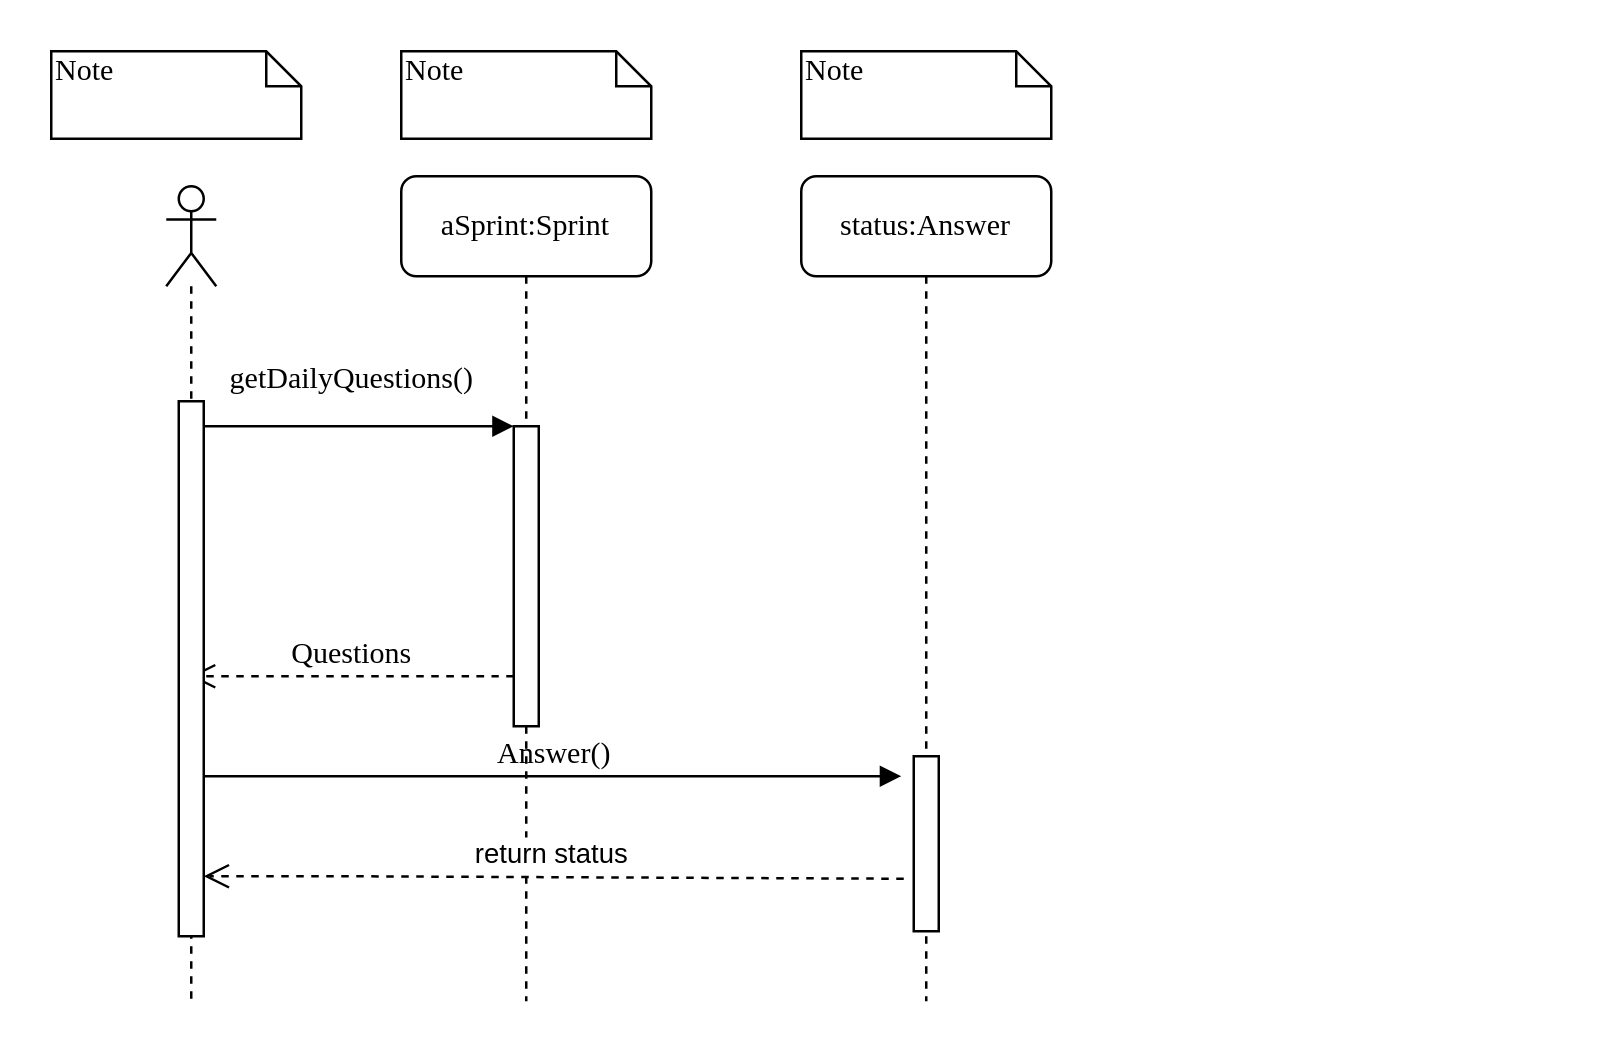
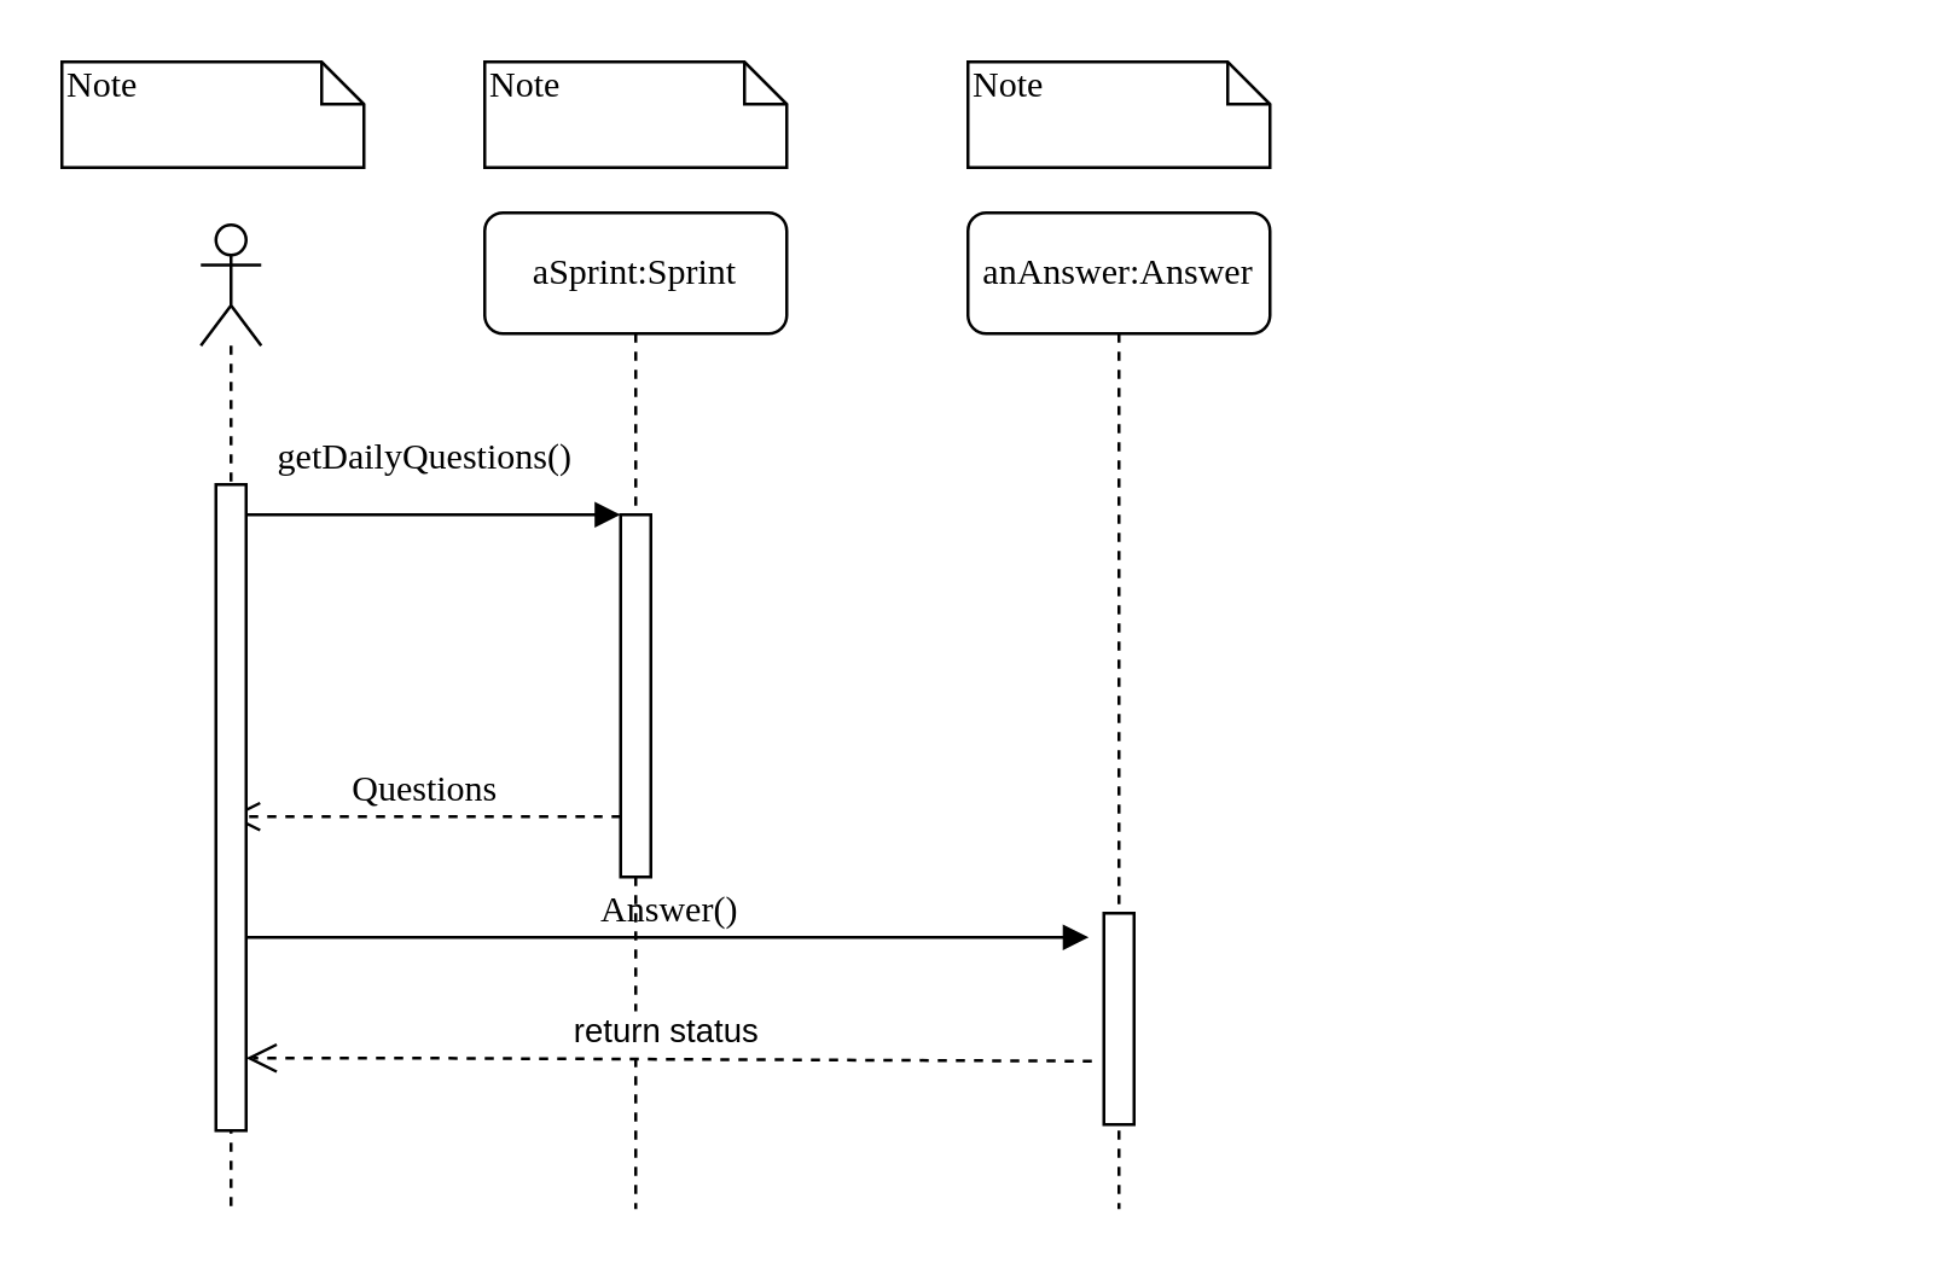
  <mxCell id="0" />
  <mxCell id="1" parent="0" />
  <mxCell id="2" value="aSprint:Sprint" style="shape=umlLifeline;perimeter=lifelinePerimeter;whiteSpace=wrap;html=1;container=1;collapsible=0;recursiveResize=0;outlineConnect=0;rounded=1;shadow=0;comic=0;labelBackgroundColor=none;strokeColor=#000000;strokeWidth=1;fillColor=#FFFFFF;fontFamily=Verdana;fontSize=12;fontColor=#000000;align=center;" vertex="1" parent="1"><mxGeometry x="160" y="70" width="100" height="330" as="geometry" /></mxCell>
  <mxCell id="3" value="" style="html=1;points=[];perimeter=orthogonalPerimeter;rounded=0;shadow=0;comic=0;labelBackgroundColor=none;strokeColor=#000000;strokeWidth=1;fillColor=#FFFFFF;fontFamily=Verdana;fontSize=12;fontColor=#000000;align=center;" vertex="1" parent="2"><mxGeometry x="45" y="100" width="10" height="120" as="geometry" /></mxCell>
- <mxCell id="4" value="status:Answer" style="shape=umlLifeline;perimeter=lifelinePerimeter;whiteSpace=wrap;html=1;container=1;collapsible=0;recursiveResize=0;outlineConnect=0;rounded=1;shadow=0;comic=0;labelBackgroundColor=none;strokeColor=#000000;strokeWidth=1;fillColor=#FFFFFF;fontFamily=Verdana;fontSize=12;fontColor=#000000;align=center;" vertex="1" parent="1"><mxGeometry x="320" y="70" width="100" height="330" as="geometry" /></mxCell>
+ <mxCell id="4" value="anAnswer:Answer" style="shape=umlLifeline;perimeter=lifelinePerimeter;whiteSpace=wrap;html=1;container=1;collapsible=0;recursiveResize=0;outlineConnect=0;rounded=1;shadow=0;comic=0;labelBackgroundColor=none;strokeColor=#000000;strokeWidth=1;fillColor=#FFFFFF;fontFamily=Verdana;fontSize=12;fontColor=#000000;align=center;" vertex="1" parent="1"><mxGeometry x="320" y="70" width="100" height="330" as="geometry" /></mxCell>
  <mxCell id="5" value="" style="html=1;points=[];perimeter=orthogonalPerimeter;rounded=0;shadow=0;comic=0;labelBackgroundColor=none;strokeColor=#000000;strokeWidth=1;fillColor=#FFFFFF;fontFamily=Verdana;fontSize=12;fontColor=#000000;align=center;" vertex="1" parent="4"><mxGeometry x="45" y="232" width="10" height="70" as="geometry" /></mxCell>
  <mxCell id="6" value="Questions" style="html=1;verticalAlign=bottom;endArrow=open;dashed=1;endSize=8;labelBackgroundColor=none;fontFamily=Verdana;fontSize=12;edgeStyle=elbowEdgeStyle;elbow=vertical;" edge="1" parent="1" source="3" target="11"><mxGeometry relative="1" as="geometry"><mxPoint x="570" y="296" as="targetPoint" /><Array as="points"><mxPoint x="190" y="270" /><mxPoint x="140" y="240" /><mxPoint x="620" y="250" /></Array></mxGeometry></mxCell>
  <mxCell id="7" value="&lt;span style=&quot;font-size: 12px&quot;&gt;getDailyQuestions()&lt;/span&gt;" style="html=1;verticalAlign=bottom;endArrow=block;entryX=0;entryY=0;labelBackgroundColor=none;fontFamily=Verdana;fontSize=12;edgeStyle=elbowEdgeStyle;elbow=vertical;" edge="1" parent="1" target="3"><mxGeometry y="10" relative="1" as="geometry"><mxPoint x="75" y="170" as="sourcePoint" /><mxPoint as="offset" /></mxGeometry></mxCell>
  <mxCell id="8" value="Note" style="shape=note;whiteSpace=wrap;html=1;size=14;verticalAlign=top;align=left;spacingTop=-6;rounded=0;shadow=0;comic=0;labelBackgroundColor=none;strokeColor=#000000;strokeWidth=1;fillColor=#FFFFFF;fontFamily=Verdana;fontSize=12;fontColor=#000000;" vertex="1" parent="1"><mxGeometry x="20" y="20" width="100" height="35" as="geometry" /></mxCell>
  <mxCell id="9" value="Note" style="shape=note;whiteSpace=wrap;html=1;size=14;verticalAlign=top;align=left;spacingTop=-6;rounded=0;shadow=0;comic=0;labelBackgroundColor=none;strokeColor=#000000;strokeWidth=1;fillColor=#FFFFFF;fontFamily=Verdana;fontSize=12;fontColor=#000000;" vertex="1" parent="1"><mxGeometry x="160" y="20" width="100" height="35" as="geometry" /></mxCell>
  <mxCell id="10" value="Note" style="shape=note;whiteSpace=wrap;html=1;size=14;verticalAlign=top;align=left;spacingTop=-6;rounded=0;shadow=0;comic=0;labelBackgroundColor=none;strokeColor=#000000;strokeWidth=1;fillColor=#FFFFFF;fontFamily=Verdana;fontSize=12;fontColor=#000000;" vertex="1" parent="1"><mxGeometry x="320" y="20" width="100" height="35" as="geometry" /></mxCell>
  <mxCell id="11" value="" style="shape=umlLifeline;participant=umlActor;perimeter=lifelinePerimeter;whiteSpace=wrap;html=1;container=1;collapsible=0;recursiveResize=0;verticalAlign=top;spacingTop=36;labelBackgroundColor=#ffffff;outlineConnect=0;" vertex="1" parent="1"><mxGeometry x="66" y="74" width="20" height="326" as="geometry" /></mxCell>
  <mxCell id="12" value="" style="html=1;points=[];perimeter=orthogonalPerimeter;" vertex="1" parent="11"><mxGeometry x="5" y="86" width="10" height="214" as="geometry" /></mxCell>
  <mxCell id="13" value="return status" style="html=1;verticalAlign=bottom;endArrow=open;dashed=1;endSize=8;exitX=-0.4;exitY=0.7;exitDx=0;exitDy=0;exitPerimeter=0;" edge="1" parent="1" source="5"><mxGeometry x="0.007" relative="1" as="geometry"><mxPoint x="220" y="350" as="sourcePoint" /><mxPoint x="81" y="350" as="targetPoint" /><Array as="points"><mxPoint x="136" y="350" /></Array><mxPoint as="offset" /></mxGeometry></mxCell>
  <mxCell id="14" value="&lt;span style=&quot;font-size: 12px&quot;&gt;Answer()&lt;/span&gt;" style="html=1;verticalAlign=bottom;endArrow=block;labelBackgroundColor=none;fontFamily=Verdana;fontSize=12;edgeStyle=elbowEdgeStyle;elbow=vertical;" edge="1" parent="1"><mxGeometry relative="1" as="geometry"><mxPoint x="81" y="310" as="sourcePoint" /><mxPoint x="360" y="310" as="targetPoint" /></mxGeometry></mxCell>
